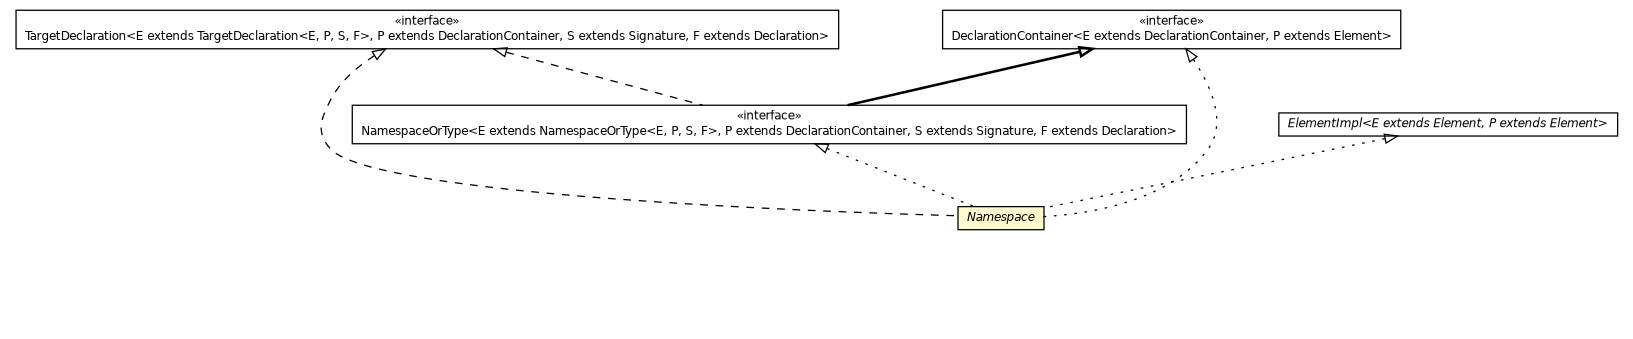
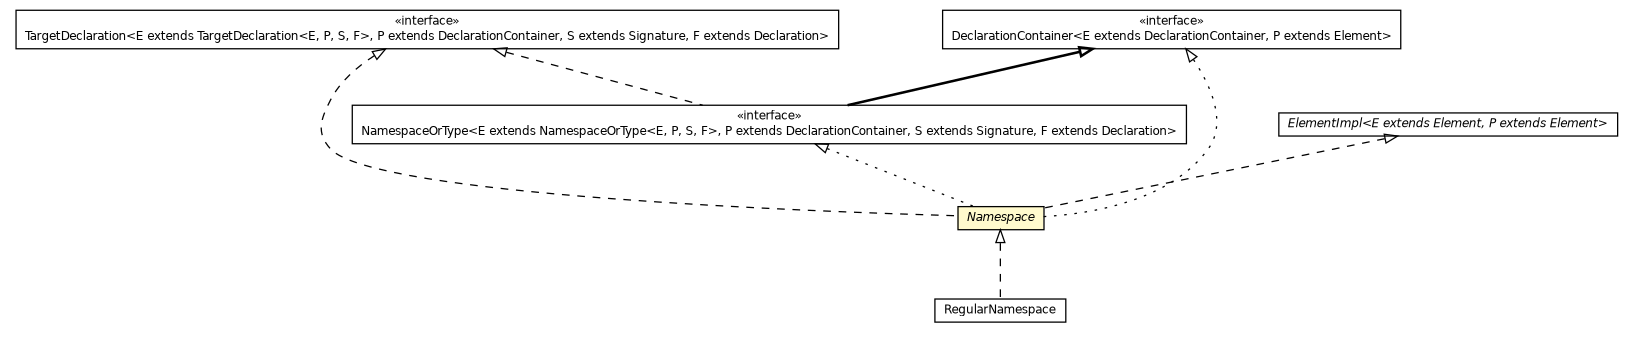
  digraph {
    nodesep=0.25
    ranksep=0.5
    node [fontcolor=black fontname=Helvetica fontsize=9.0 shape=plaintext]
    edge [arrowtail=empty dir=back fontname=Helvetica fontsize=10 headport=p labelfontname=Helvetica labelfontsize=10 style=dashed tailport=p]
    n1 [label=<<table title="chameleon.core.declaration.TargetDeclaration" border="0" cellborder="1" cellspacing="0" cellpadding="2" port="p" href="../declaration/TargetDeclaration.html"> 		<tr><td><table border="0" cellspacing="0" cellpadding="1"> <tr><td align="center" balign="center"> &#171;interface&#187; </td></tr> <tr><td align="center" balign="center"> TargetDeclaration&lt;E extends TargetDeclaration&lt;E, P, S, F&gt;, P extends DeclarationContainer, S extends Signature, F extends Declaration&gt; </td></tr> 		</table></td></tr> 		</table>>]
    n2 [label=<<table title="chameleon.core.namespace.NamespaceOrType" border="0" cellborder="1" cellspacing="0" cellpadding="2" port="p" href="./NamespaceOrType.html"> 		<tr><td><table border="0" cellspacing="0" cellpadding="1"> <tr><td align="center" balign="center"> &#171;interface&#187; </td></tr> <tr><td align="center" balign="center"> NamespaceOrType&lt;E extends NamespaceOrType&lt;E, P, S, F&gt;, P extends DeclarationContainer, S extends Signature, F extends Declaration&gt; </td></tr> 		</table></td></tr> 		</table>>]
    n3 [label=<<table title="chameleon.core.namespace.Namespace" border="0" cellborder="1" cellspacing="0" cellpadding="2" port="p" bgcolor="lemonChiffon" href="./Namespace.html"> 		<tr><td><table border="0" cellspacing="0" cellpadding="1"> <tr><td align="center" balign="center"><font face="Helvetica-Oblique"> Namespace </font></td></tr> 		</table></td></tr> 		</table>>]
+   n4 [label=<<table title="chameleon.core.namespace.RegularNamespace" border="0" cellborder="1" cellspacing="0" cellpadding="2" port="p" href="./RegularNamespace.html"> 		<tr><td><table border="0" cellspacing="0" cellpadding="1"> <tr><td align="center" balign="center"> RegularNamespace </td></tr> 		</table></td></tr> 		</table>>]
    n5 [label=<<table title="chameleon.core.declaration.DeclarationContainer" border="0" cellborder="1" cellspacing="0" cellpadding="2" port="p" href="../declaration/DeclarationContainer.html"> 		<tr><td><table border="0" cellspacing="0" cellpadding="1"> <tr><td align="center" balign="center"> &#171;interface&#187; </td></tr> <tr><td align="center" balign="center"> DeclarationContainer&lt;E extends DeclarationContainer, P extends Element&gt; </td></tr> 		</table></td></tr> 		</table>>]
    n6 [label=<<table title="chameleon.core.element.ElementImpl" border="0" cellborder="1" cellspacing="0" cellpadding="2" port="p" href="../element/ElementImpl.html"> 		<tr><td><table border="0" cellspacing="0" cellpadding="1"> <tr><td align="center" balign="center"><font face="Helvetica-Oblique"> ElementImpl&lt;E extends Element, P extends Element&gt; </font></td></tr> 		</table></td></tr> 		</table>>]
    n1 -> n2
    n1 -> n3
    n2 -> n3 [style=dotted]
+   n3 -> n4
    n5 -> n2 [style=bold]
    n5 -> n3 [style=dotted]
-   n6 -> n3 [style=dotted]
+   n6 -> n3
  }
